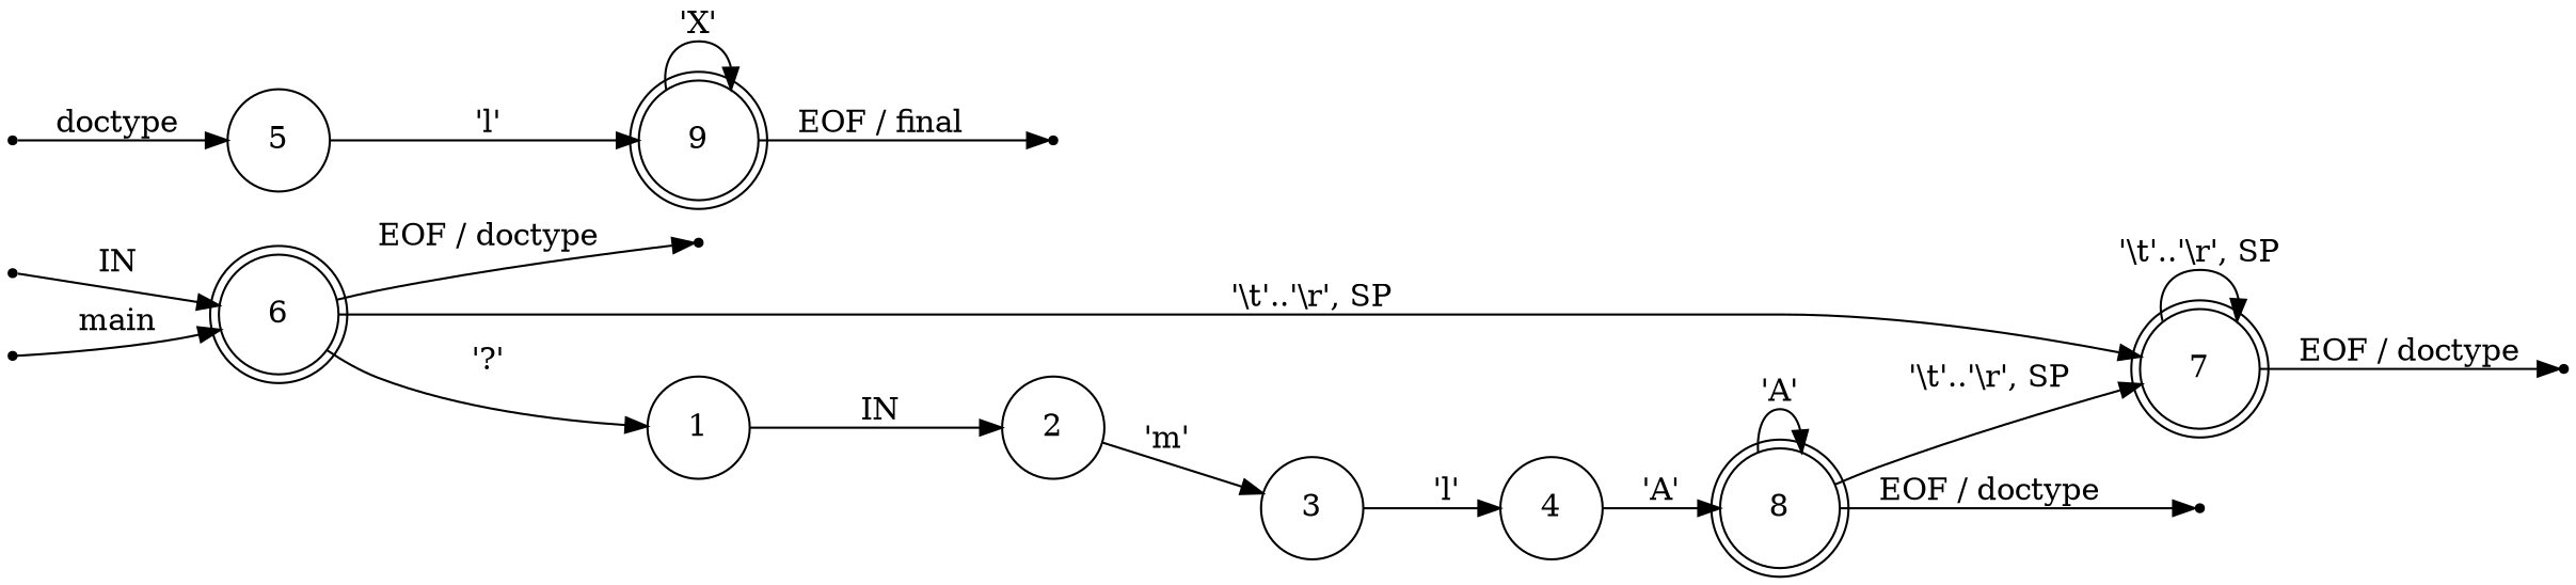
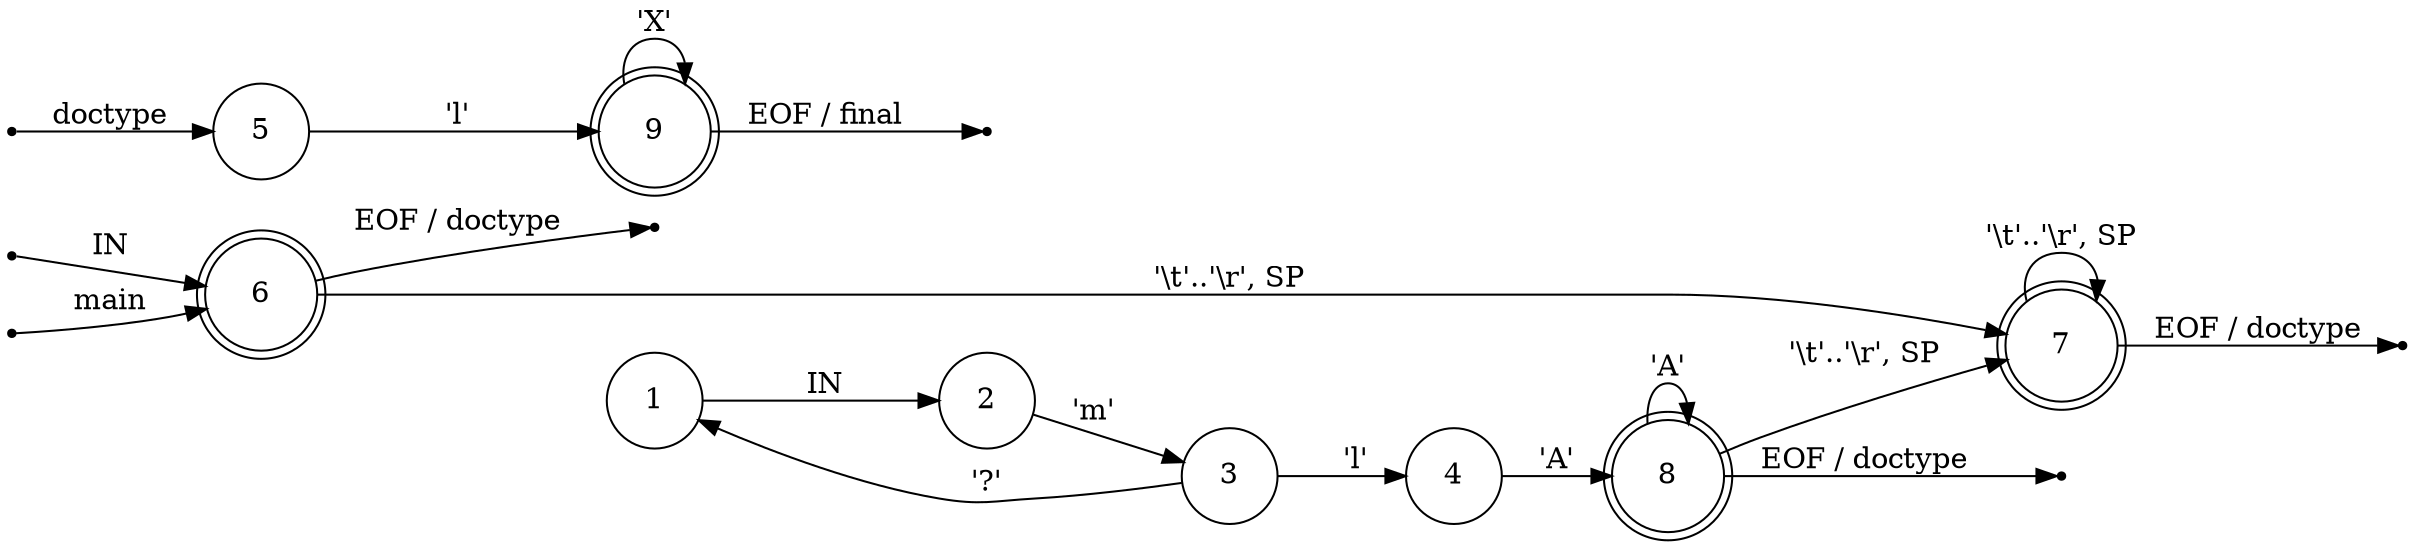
  digraph {
    rankdir=LR
    node [shape=point fixedsize=true]
    ENTRY [fixedsize=""]
    6 [height=0.65 shape=doublecircle]
    eof_6 [fixedsize=""]
    7 [height=0.65 shape=doublecircle]
    1 [height=0.65 shape=circle]
    en_5 [fixedsize=""]
    5 [height=0.65 shape=circle]
    9 [height=0.65 shape=doublecircle]
    en_6 [fixedsize=""]
    eof_7 [fixedsize=""]
    eof_8 [fixedsize=""]
    eof_9 [fixedsize=""]
    2 [height=0.65 shape=circle]
    8 [height=0.65 shape=doublecircle]
    3 [height=0.65 shape=circle]
    4 [height=0.65 shape=circle]
    ENTRY -> 6 [label=IN]
    6 -> eof_6 [label="EOF / doctype"]
    6 -> 7 [label="'\\t'..'\\r', SP"]
-   6 -> 1 [label="'?'"]
+   3 -> 1 [label="'?'"]
    7 -> 7 [label="'\\t'..'\\r', SP"]
    7 -> eof_7 [label="EOF / doctype"]
    1 -> 2 [label=IN]
    en_5 -> 5 [label=doctype]
    5 -> 9 [label="'l'"]
    9 -> 9 [label="'X'"]
    9 -> eof_9 [label="EOF / final"]
    en_6 -> 6 [label=main]
    2 -> 3 [label="'m'"]
    8 -> 7 [label="'\\t'..'\\r', SP"]
    8 -> eof_8 [label="EOF / doctype"]
    8 -> 8 [label="'A'"]
    3 -> 4 [label="'l'"]
    4 -> 8 [label="'A'"]
  }
